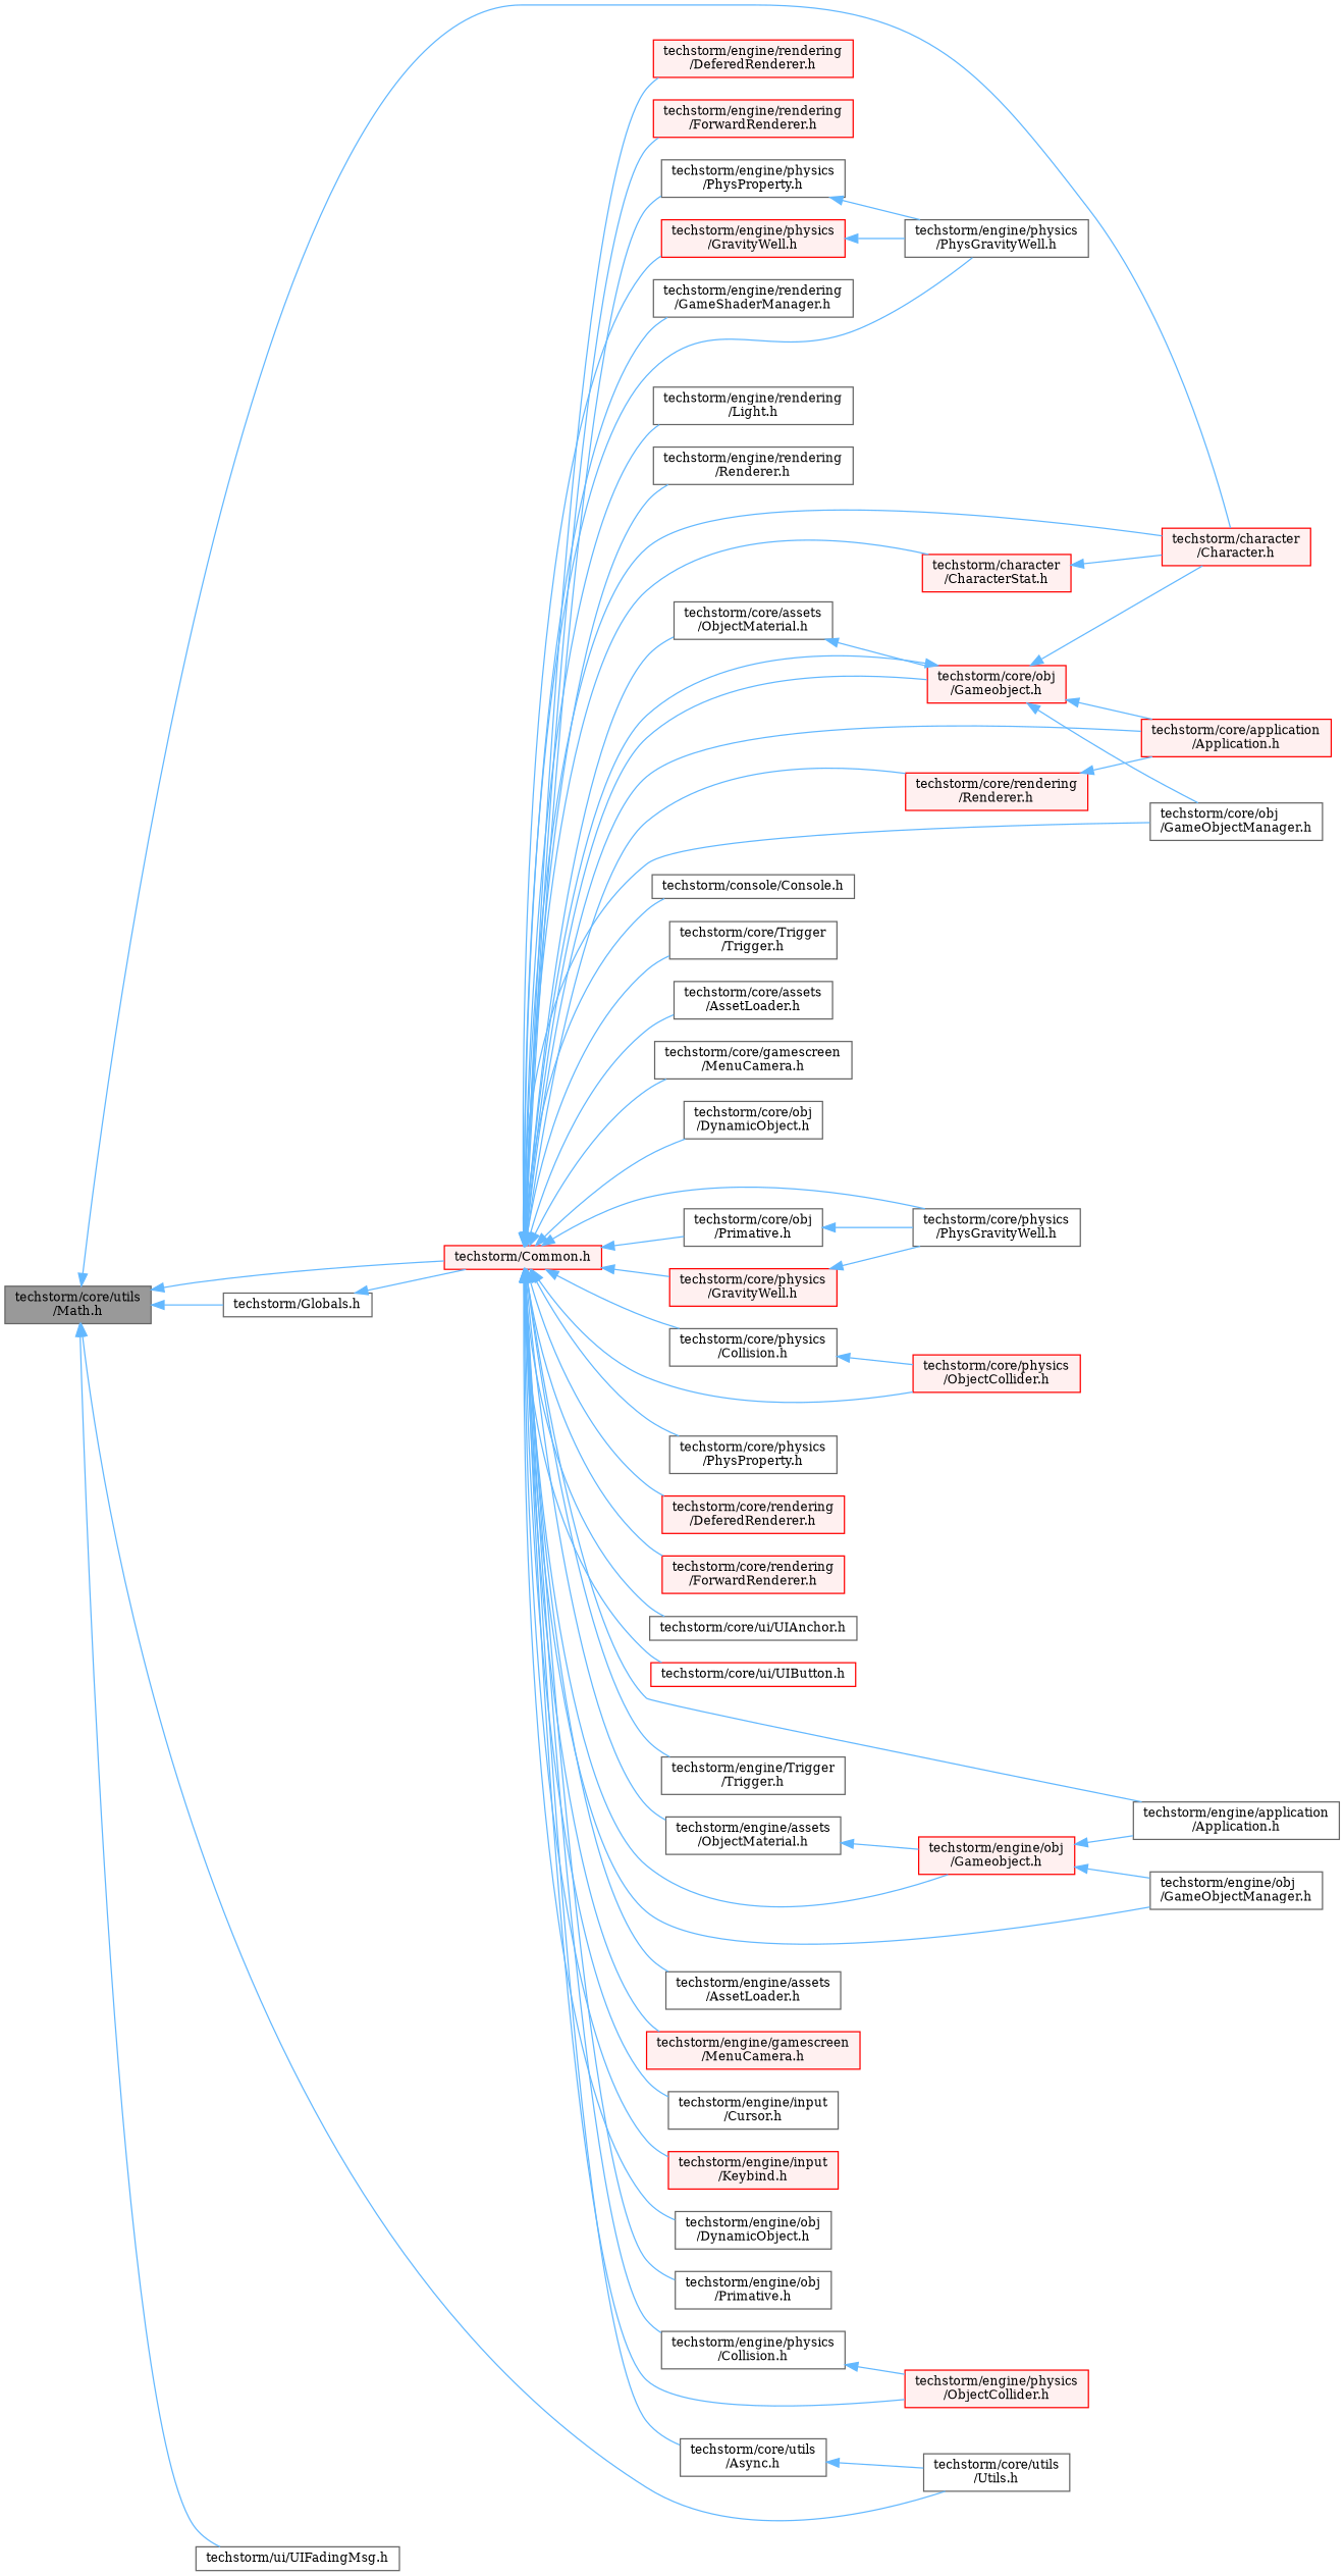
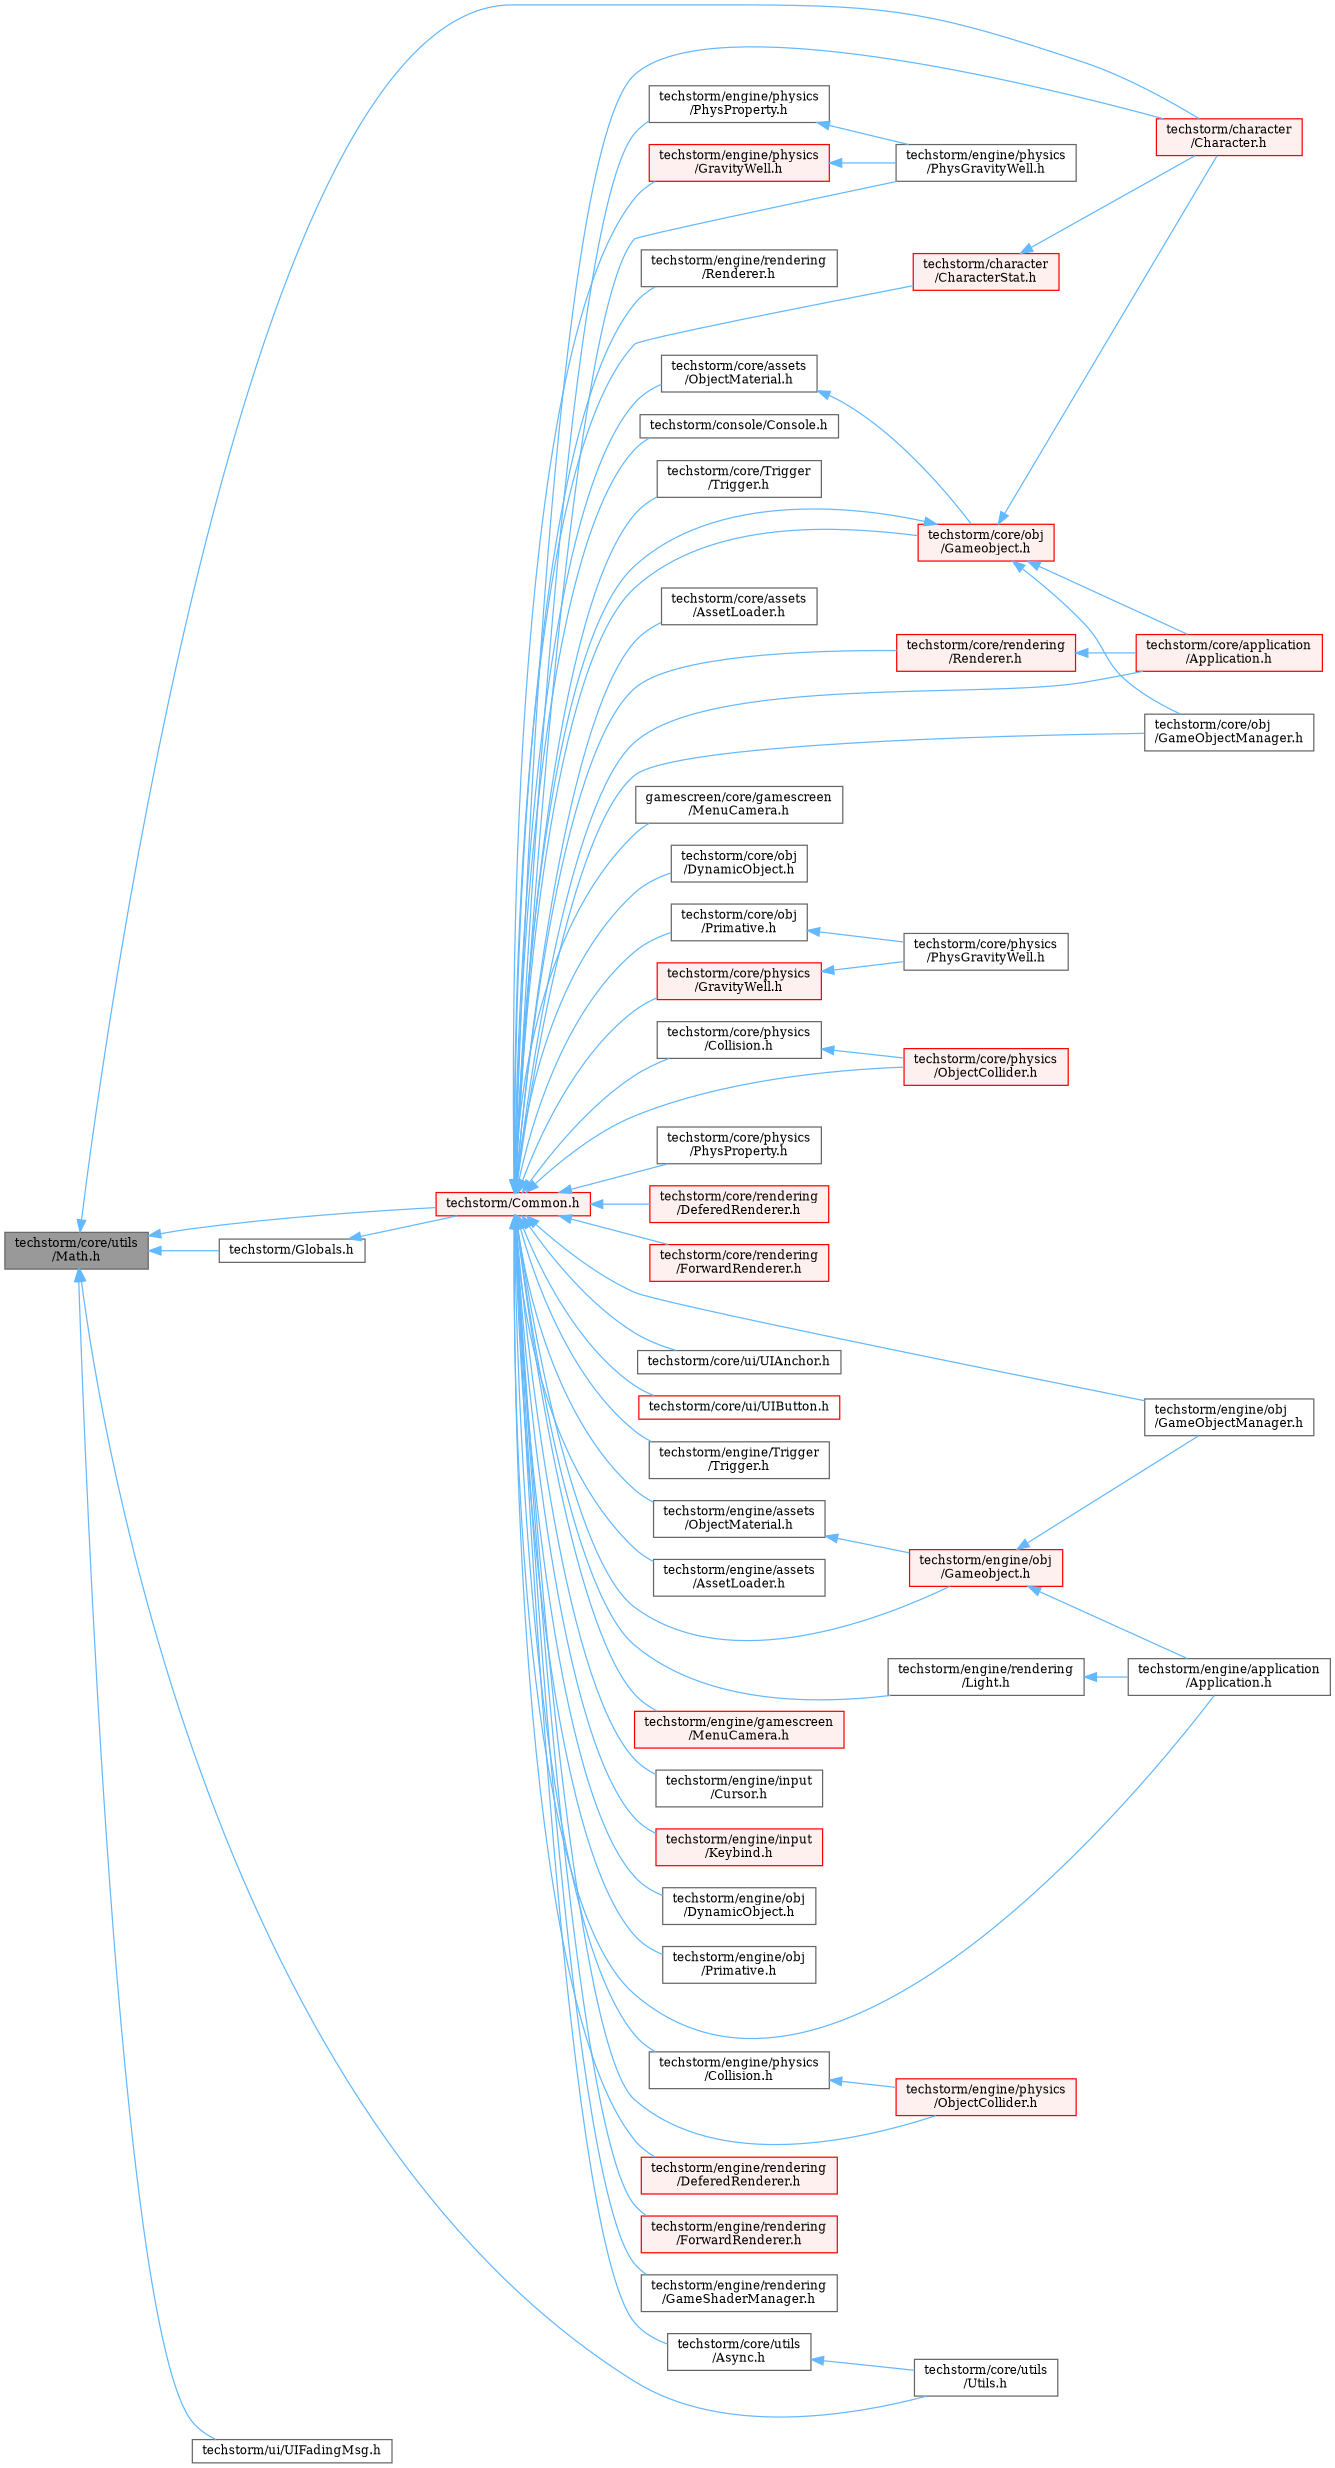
  digraph {
    fontname="DejaVu Serif"
    rankdir=LR
    node [color=grey40 fillcolor=white fontname="DejaVu Serif" fontsize=10 shape=box style=filled]
    edge [color=steelblue1 dir=back fontname="DejaVu Serif" fontsize=10 labelfontname=Helvetica labelfontsize=10 style=solid]
    n1 [color=gray40 fillcolor=grey60 fontcolor=black height=0.2 label="techstorm/core/utils\l/Math.h" width=0.4]
    n2 [color=red fillcolor="#FFF0F0" height=0.2 label="techstorm/Common.h" width=0.4]
    n3 [color=red fillcolor="#FFF0F0" height=0.2 label="techstorm/character\l/Character.h" width=0.4]
    n4 [height=0.2 label="techstorm/core/utils\l/Utils.h" width=0.4]
    n5 [height=0.2 label="techstorm/Globals.h" width=0.4]
    n6 [height=0.2 label="techstorm/ui/UIFadingMsg.h" width=0.4]
    n7 [color=red fillcolor="#FFF0F0" height=0.2 label="techstorm/character\l/CharacterStat.h" width=0.4]
    n8 [height=0.2 label="techstorm/console/Console.h" width=0.4]
    n9 [height=0.2 label="techstorm/core/Trigger\l/Trigger.h" width=0.4]
    n10 [color=red fillcolor="#FFF0F0" height=0.2 label="techstorm/core/application\l/Application.h" width=0.4]
    n11 [height=0.2 label="techstorm/core/assets\l/AssetLoader.h" width=0.4]
    n12 [height=0.2 label="techstorm/core/assets\l/ObjectMaterial.h" width=0.4]
    n13 [color=red fillcolor="#FFF0F0" height=0.2 label="techstorm/core/obj\l/Gameobject.h" width=0.4]
    n14 [height=0.2 label="techstorm/core/obj\l/GameObjectManager.h" width=0.4]
-   n15 [height=0.2 label="techstorm/core/gamescreen\l/MenuCamera.h" width=0.4]
+   n15 [height=0.2 label="gamescreen/core/gamescreen\l/MenuCamera.h" width=0.4]
    n16 [height=0.2 label="techstorm/core/obj\l/DynamicObject.h" width=0.4]
    n17 [height=0.2 label="techstorm/core/obj\l/Primative.h" width=0.4]
    n18 [height=0.2 label="techstorm/core/physics\l/Collision.h" width=0.4]
    n19 [color=red fillcolor="#FFF0F0" height=0.2 label="techstorm/core/physics\l/ObjectCollider.h" width=0.4]
    n20 [color=red fillcolor="#FFF0F0" height=0.2 label="techstorm/core/physics\l/GravityWell.h" width=0.4]
    n21 [height=0.2 label="techstorm/core/physics\l/PhysGravityWell.h" width=0.4]
    n22 [height=0.2 label="techstorm/core/physics\l/PhysProperty.h" width=0.4]
    n23 [color=red fillcolor="#FFF0F0" height=0.2 label="techstorm/core/rendering\l/DeferedRenderer.h" width=0.4]
    n24 [color=red fillcolor="#FFF0F0" height=0.2 label="techstorm/core/rendering\l/ForwardRenderer.h" width=0.4]
    n25 [color=red fillcolor="#FFF0F0" height=0.2 label="techstorm/core/rendering\l/Renderer.h" width=0.4]
    n26 [height=0.2 label="techstorm/core/ui/UIAnchor.h" width=0.4]
    n27 [color=red height=0.2 label="techstorm/core/ui/UIButton.h" width=0.4]
    n28 [height=0.2 label="techstorm/core/utils\l/Async.h" width=0.4]
    n29 [height=0.2 label="techstorm/engine/Trigger\l/Trigger.h" width=0.4]
    n30 [height=0.2 label="techstorm/engine/application\l/Application.h" width=0.4]
    n31 [height=0.2 label="techstorm/engine/assets\l/AssetLoader.h" width=0.4]
    n32 [height=0.2 label="techstorm/engine/assets\l/ObjectMaterial.h" width=0.4]
    n33 [color=red fillcolor="#FFF0F0" height=0.2 label="techstorm/engine/obj\l/Gameobject.h" width=0.4]
    n34 [height=0.2 label="techstorm/engine/obj\l/GameObjectManager.h" width=0.4]
    n35 [color=red fillcolor="#FFF0F0" height=0.2 label="techstorm/engine/gamescreen\l/MenuCamera.h" width=0.4]
    n36 [height=0.2 label="techstorm/engine/input\l/Cursor.h" width=0.4]
    n37 [color=red fillcolor="#FFF0F0" height=0.2 label="techstorm/engine/input\l/Keybind.h" width=0.4]
    n38 [height=0.2 label="techstorm/engine/obj\l/DynamicObject.h" width=0.4]
    n39 [height=0.2 label="techstorm/engine/obj\l/Primative.h" width=0.4]
    n40 [height=0.2 label="techstorm/engine/physics\l/Collision.h" width=0.4]
    n41 [color=red fillcolor="#FFF0F0" height=0.2 label="techstorm/engine/physics\l/ObjectCollider.h" width=0.4]
    n42 [color=red fillcolor="#FFF0F0" height=0.2 label="techstorm/engine/physics\l/GravityWell.h" width=0.4]
    n43 [height=0.2 label="techstorm/engine/physics\l/PhysGravityWell.h" width=0.4]
    n44 [height=0.2 label="techstorm/engine/physics\l/PhysProperty.h" width=0.4]
    n45 [color=red fillcolor="#FFF0F0" height=0.2 label="techstorm/engine/rendering\l/DeferedRenderer.h" width=0.4]
    n46 [color=red fillcolor="#FFF0F0" height=0.2 label="techstorm/engine/rendering\l/ForwardRenderer.h" width=0.4]
    n47 [height=0.2 label="techstorm/engine/rendering\l/GameShaderManager.h" width=0.4]
    n48 [height=0.2 label="techstorm/engine/rendering\l/Light.h" width=0.4]
    n49 [height=0.2 label="techstorm/engine/rendering\l/Renderer.h" width=0.4]
    n1 -> n2
    n1 -> n3
    n1 -> n4
    n1 -> n5
    n1 -> n6
    n2 -> n3
    n2 -> n7
    n2 -> n8
    n2 -> n9
    n2 -> n10
    n2 -> n11
    n2 -> n12
    n2 -> n13
    n2 -> n14
    n2 -> n15
    n2 -> n16
    n2 -> n17
    n2 -> n18
    n2 -> n19
    n2 -> n20
-   n2 -> n21
    n2 -> n22
    n2 -> n23
    n2 -> n24
    n2 -> n25
    n2 -> n26
    n2 -> n27
    n2 -> n28
    n2 -> n29
    n2 -> n30
    n2 -> n31
    n2 -> n32
    n2 -> n33
    n2 -> n34
    n2 -> n35
    n2 -> n36
    n2 -> n37
    n2 -> n38
    n2 -> n39
    n2 -> n40
    n2 -> n41
    n2 -> n42
    n2 -> n43
    n2 -> n44
    n2 -> n45
    n2 -> n46
    n2 -> n47
    n2 -> n48
    n2 -> n49
    n5 -> n2
    n7 -> n3
    n12 -> n13
    n13 -> n2
    n13 -> n3
    n13 -> n10
    n13 -> n14
    n17 -> n21
    n18 -> n19
    n20 -> n21
    n25 -> n10
    n28 -> n4
    n32 -> n33
    n33 -> n30
    n33 -> n34
    n40 -> n41
    n42 -> n43
    n44 -> n43
+   n48 -> n30
  }
